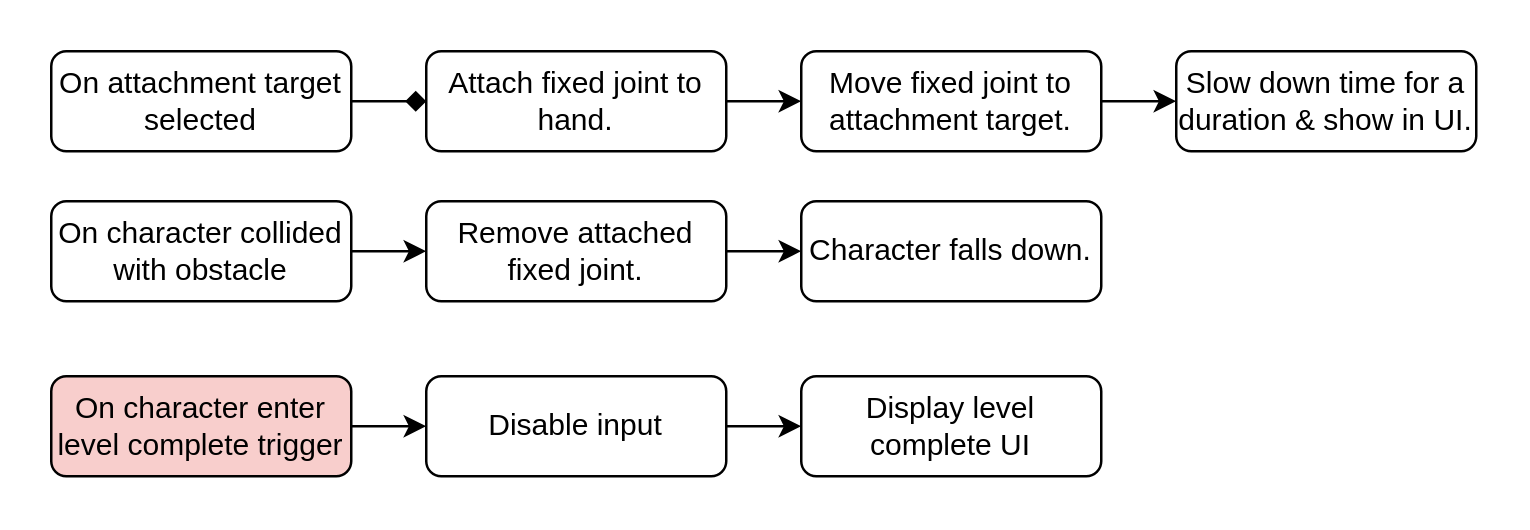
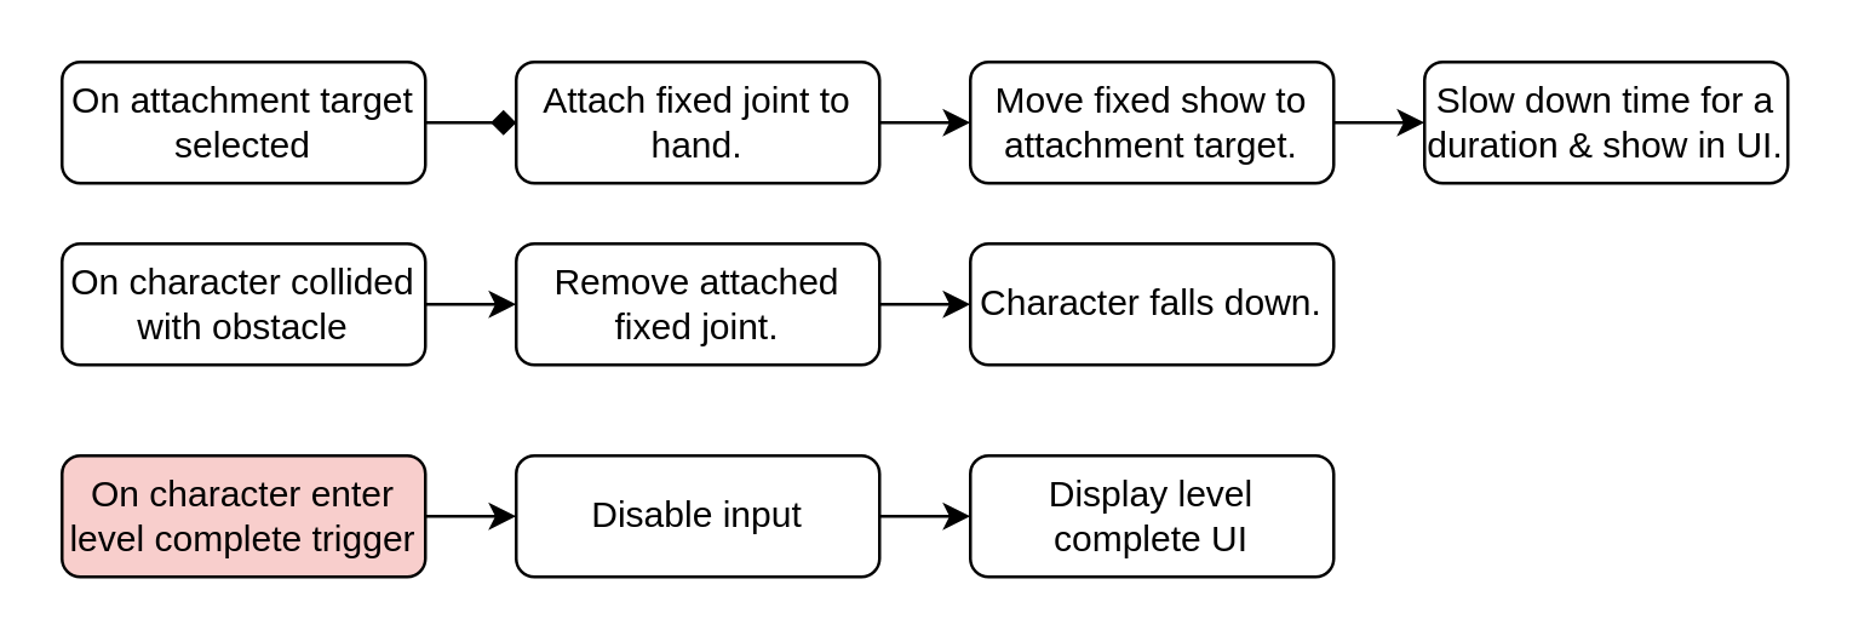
  <mxCell id="0" />
  <mxCell id="1" parent="0" />
  <mxCell id="2" style="edgeStyle=orthogonalEdgeStyle;rounded=0;orthogonalLoop=1;jettySize=auto;html=1;entryX=0;entryY=0.5;entryDx=0;entryDy=0;endArrow=diamond;" edge="1" parent="1" source="3" target="5"><mxGeometry relative="1" as="geometry" /></mxCell>
  <mxCell id="3" value="On attachment target selected" style="rounded=1;whiteSpace=wrap;html=1;fontSize=12;glass=0;strokeWidth=1;shadow=0;" parent="1" vertex="1"><mxGeometry x="20" y="20" width="120" height="40" as="geometry" /></mxCell>
  <mxCell id="4" value="" style="edgeStyle=orthogonalEdgeStyle;rounded=0;orthogonalLoop=1;jettySize=auto;html=1;" edge="1" parent="1" source="5" target="7"><mxGeometry relative="1" as="geometry" /></mxCell>
  <mxCell id="5" value="Attach fixed joint to hand." style="rounded=1;whiteSpace=wrap;html=1;fontSize=12;glass=0;strokeWidth=1;shadow=0;" vertex="1" parent="1"><mxGeometry x="170" y="20" width="120" height="40" as="geometry" /></mxCell>
  <mxCell id="6" value="" style="edgeStyle=orthogonalEdgeStyle;rounded=0;orthogonalLoop=1;jettySize=auto;html=1;" edge="1" parent="1" source="7" target="8"><mxGeometry relative="1" as="geometry" /></mxCell>
- <mxCell id="7" value="Move fixed joint to attachment target." style="rounded=1;whiteSpace=wrap;html=1;fontSize=12;glass=0;strokeWidth=1;shadow=0;" vertex="1" parent="1"><mxGeometry x="320" y="20" width="120" height="40" as="geometry" /></mxCell>
+ <mxCell id="7" value="Move fixed show to attachment target." style="rounded=1;whiteSpace=wrap;html=1;fontSize=12;glass=0;strokeWidth=1;shadow=0;" vertex="1" parent="1"><mxGeometry x="320" y="20" width="120" height="40" as="geometry" /></mxCell>
  <mxCell id="8" value="Slow down time for a duration &amp;amp; show in UI." style="rounded=1;whiteSpace=wrap;html=1;fontSize=12;glass=0;strokeWidth=1;shadow=0;" vertex="1" parent="1"><mxGeometry x="470" y="20" width="120" height="40" as="geometry" /></mxCell>
  <mxCell id="9" style="edgeStyle=orthogonalEdgeStyle;rounded=0;orthogonalLoop=1;jettySize=auto;html=1;entryX=0;entryY=0.5;entryDx=0;entryDy=0;" edge="1" parent="1" source="10" target="12"><mxGeometry relative="1" as="geometry" /></mxCell>
  <mxCell id="10" value="On character collided with obstacle" style="rounded=1;whiteSpace=wrap;html=1;fontSize=12;glass=0;strokeWidth=1;shadow=0;" vertex="1" parent="1"><mxGeometry x="20" y="80" width="120" height="40" as="geometry" /></mxCell>
  <mxCell id="11" value="" style="edgeStyle=orthogonalEdgeStyle;rounded=0;orthogonalLoop=1;jettySize=auto;html=1;" edge="1" parent="1" source="12" target="13"><mxGeometry relative="1" as="geometry" /></mxCell>
  <mxCell id="12" value="Remove attached fixed joint." style="rounded=1;whiteSpace=wrap;html=1;fontSize=12;glass=0;strokeWidth=1;shadow=0;" vertex="1" parent="1"><mxGeometry x="170" y="80" width="120" height="40" as="geometry" /></mxCell>
  <mxCell id="13" value="Character falls down." style="rounded=1;whiteSpace=wrap;html=1;fontSize=12;glass=0;strokeWidth=1;shadow=0;" vertex="1" parent="1"><mxGeometry x="320" y="80" width="120" height="40" as="geometry" /></mxCell>
  <mxCell id="14" value="" style="edgeStyle=orthogonalEdgeStyle;rounded=0;orthogonalLoop=1;jettySize=auto;html=1;" edge="1" parent="1" source="15" target="17"><mxGeometry relative="1" as="geometry" /></mxCell>
  <mxCell id="15" value="On character enter level complete trigger" style="rounded=1;whiteSpace=wrap;html=1;fontSize=12;glass=0;strokeWidth=1;shadow=0;fillColor=#f8cecc;" vertex="1" parent="1"><mxGeometry x="20" y="150" width="120" height="40" as="geometry" /></mxCell>
  <mxCell id="16" value="" style="edgeStyle=orthogonalEdgeStyle;rounded=0;orthogonalLoop=1;jettySize=auto;html=1;" edge="1" parent="1" source="17" target="18"><mxGeometry relative="1" as="geometry" /></mxCell>
  <mxCell id="17" value="Disable input" style="rounded=1;whiteSpace=wrap;html=1;fontSize=12;glass=0;strokeWidth=1;shadow=0;" vertex="1" parent="1"><mxGeometry x="170" y="150" width="120" height="40" as="geometry" /></mxCell>
  <mxCell id="18" value="Display level complete UI" style="rounded=1;whiteSpace=wrap;html=1;fontSize=12;glass=0;strokeWidth=1;shadow=0;" vertex="1" parent="1"><mxGeometry x="320" y="150" width="120" height="40" as="geometry" /></mxCell>
